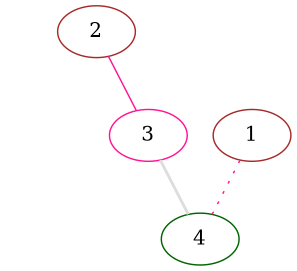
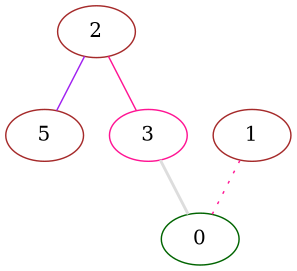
  graph {
    rankdir=BT
    node [color=brown]
    edge [color=deeppink style=solid]
    3 [color=deeppink]
    2
-   4 [color=darkgreen]
+   4 [color=darkgreen label=0]
    1
+   5
    3 -- 2
    4 -- 3 [color="#DDDDDD" style=bold]
    4 -- 1 [style=dotted]
+   5 -- 2 [color=purple]
  }
